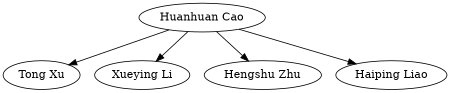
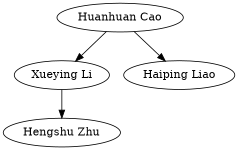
  strict digraph {
    "Huanhuan Cao"
-   "Tong Xu"
    "Xueying Li"
    "Hengshu Zhu"
    n5 [label="Haiping Liao"]
-   "Huanhuan Cao" -> "Tong Xu"
    "Huanhuan Cao" -> "Xueying Li"
-   "Huanhuan Cao" -> "Hengshu Zhu"
+   "Xueying Li" -> "Hengshu Zhu"
    "Huanhuan Cao" -> n5
  }
